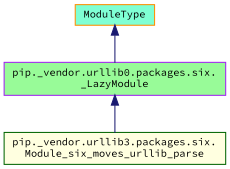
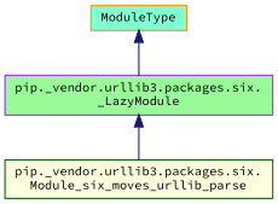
  digraph {
    fontname="Source Code Pro"
    node [fontname="Source Code Pro" fontsize=10 shape=record style=filled]
    edge [color=midnightblue dir=back fontname="Source Code Pro" fontsize=10 labelfontname=Helvetica labelfontsize=10 style=solid]
    n1 [color=darkgreen fillcolor=lightyellow fontcolor=black height=0.2 label="pip._vendor.urllib3.packages.six.\lModule_six_moves_urllib_parse" width=0.4]
-   n2 [color=purple fillcolor=palegreen height=0.2 label="pip._vendor.urllib0.packages.six.\l_LazyModule" width=0.4]
+   n2 [color=purple fillcolor=palegreen height=0.2 label="pip._vendor.urllib3.packages.six.\l_LazyModule" width=0.4]
    n3 [color=darkorange fillcolor=aquamarine height=0.2 label=ModuleType width=0.4]
    n2 -> n1
    n3 -> n2
  }
